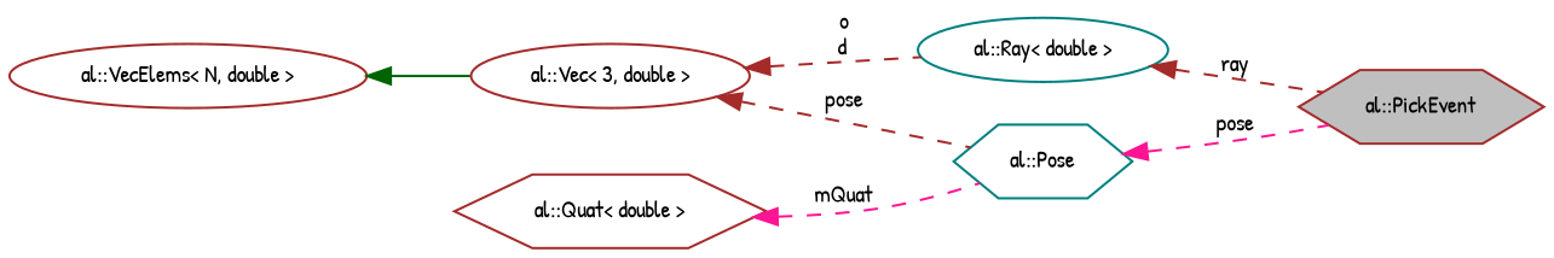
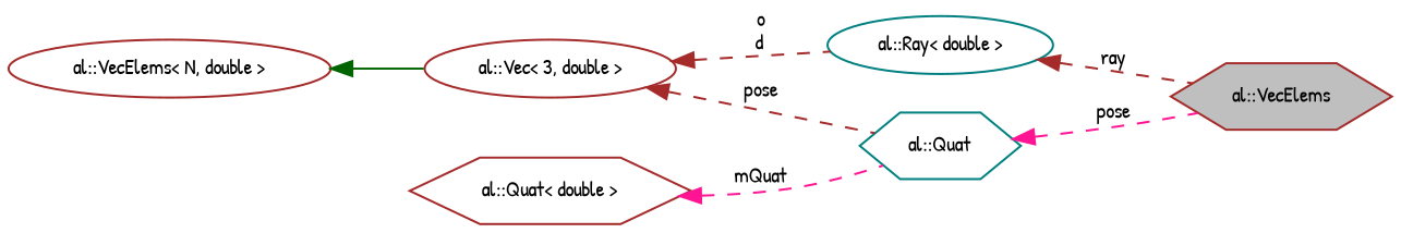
  digraph {
    fontname="Patrick Hand"
    rankdir=LR
    node [color=brown fontname="Patrick Hand" fontsize=10 shape=hexagon]
    edge [color=brown dir=back fontname="Patrick Hand" fontsize=10 labelfontname="FreeSans.ttf" labelfontsize=10 style=dashed]
-   n1 [fillcolor=grey75 fontcolor=black height=0.2 label="al::PickEvent" style=filled width=0.4]
-   n2 [color=teal height=0.2 label="al::Pose" width=0.4]
+   n1 [fillcolor=grey75 fontcolor=black height=0.2 label="al::VecElems" style=filled width=0.4]
+   n2 [color=teal height=0.2 label="al::Quat" width=0.4]
    n3 [height=0.2 label="al::Vec\< 3, double \>" shape=ellipse width=0.4]
    n4 [color=teal height=0.2 label="al::Ray\< double \>" shape=ellipse width=0.4]
    n5 [height=0.2 label="al::VecElems\< N, double \>" shape=ellipse width=0.4]
    n6 [height=0.2 label="al::Quat\< double \>" width=0.4]
    n2 -> n1 [color=deeppink label=" pose"]
    n3 -> n2 [label=" pose"]
    n3 -> n4 [label=" o\nd"]
    n4 -> n1 [label=" ray"]
    n5 -> n3 [color=darkgreen style=solid]
    n6 -> n2 [color=deeppink label=" mQuat"]
  }
